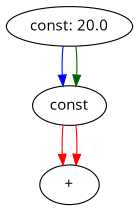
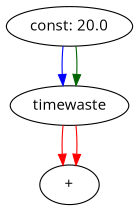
  digraph {
    fontname="Open Sans"
    node [fontname="Open Sans"]
    edge [color=red fontname="Open Sans"]
    n1 [label="const: 20.0"]
-   n2 [label=const]
+   n2 [label=timewaste]
    n3 [label="+"]
    n1 -> n2 [color=blue]
    n1 -> n2 [color=darkgreen]
    n2 -> n3
    n2 -> n3
  }
